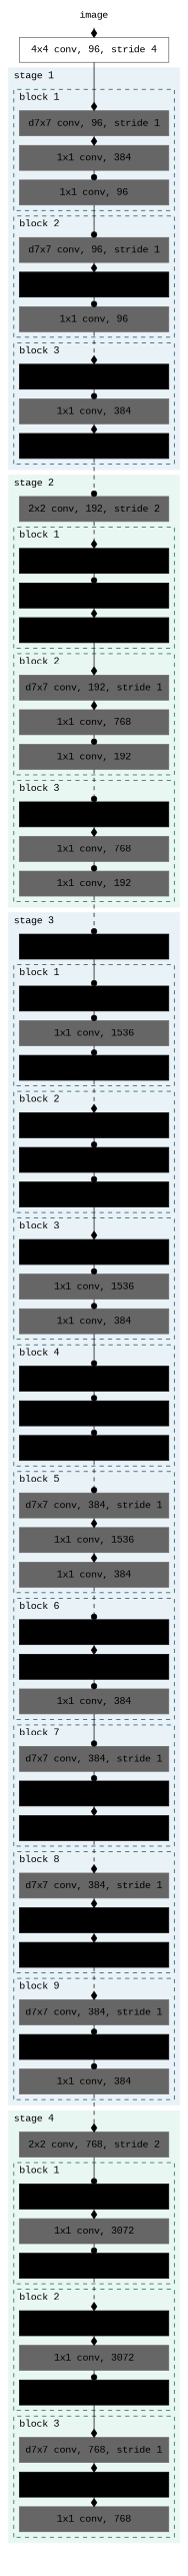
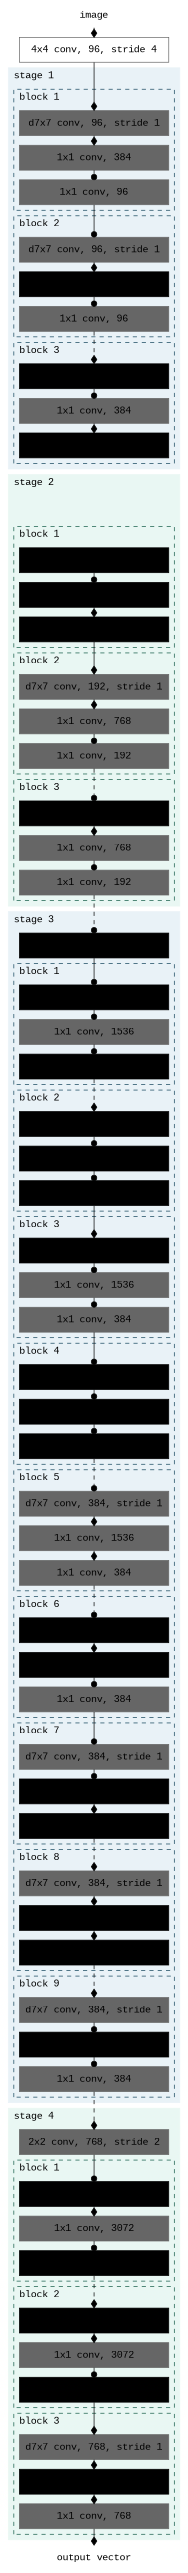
  digraph {
    fontname="Liberation Mono"
    labeljust=left
    ranksep=0.2
    node [color=gray40 fixedsize=true fontname="Liberation Mono" shape=box style=filled]
    edge [arrowhead=dot fontname="Liberation Mono" style=dashed]
    n1 [label="d7x7 conv, 96, stride 1" width=3]
    n2 [label="1x1 conv, 384" width=3]
    n3 [label="1x1 conv, 96" width=3]
    n4 [label="d7x7 conv, 96, stride 1" width=3]
    n5 [color=black label="1x1 conv, 384" width=3]
    n6 [label="1x1 conv, 96" width=3]
    n7 [color=black label="d7x7 conv, 96, stride 1" width=3]
    n8 [label="1x1 conv, 384" width=3]
    n9 [color=black label="1x1 conv, 96" width=3]
    n10 [color=black label="d7x7 conv, 192, stride 1" width=3]
    n11 [color=black label="1x1 conv, 768" width=3]
    n12 [color=black label="1x1 conv, 192" width=3]
    n13 [label="d7x7 conv, 192, stride 1" width=3]
    n14 [label="1x1 conv, 768" width=3]
    n15 [label="1x1 conv, 192" width=3]
    n16 [color=black label="d7x7 conv, 192, stride 1" width=3]
    n17 [label="1x1 conv, 768" width=3]
    n18 [label="1x1 conv, 192" width=3]
-   n19 [label="2x2 conv, 192, stride 2" width=3]
    n20 [color=black label="d7x7 conv, 384, stride 1" width=3]
    n21 [label="1x1 conv, 1536" width=3]
    n22 [color=black label="1x1 conv, 384" width=3]
    n23 [color=black label="d7x7 conv, 384, stride 1" width=3]
    n24 [color=black label="1x1 conv, 1536" width=3]
    n25 [color=black label="1x1 conv, 384" width=3]
    n26 [color=black label="d7x7 conv, 384, stride 1" width=3]
    n27 [label="1x1 conv, 1536" width=3]
    n28 [label="1x1 conv, 384" width=3]
    n29 [color=black label="d7x7 conv, 384, stride 1" width=3]
    n30 [color=black label="1x1 conv, 1536" width=3]
    n31 [color=black label="1x1 conv, 384" width=3]
    n32 [label="d7x7 conv, 384, stride 1" width=3]
    n33 [label="1x1 conv, 1536" width=3]
    n34 [label="1x1 conv, 384" width=3]
    n35 [color=black label="d7x7 conv, 384, stride 1" width=3]
    n36 [color=black label="1x1 conv, 1536" width=3]
    n37 [label="1x1 conv, 384" width=3]
    n38 [label="d7x7 conv, 384, stride 1" width=3]
    n39 [color=black label="1x1 conv, 1536" width=3]
    n40 [color=black label="1x1 conv, 384" width=3]
    n41 [label="d7x7 conv, 384, stride 1" width=3]
    n42 [color=black label="1x1 conv, 1536" width=3]
    n43 [color=black label="1x1 conv, 384" width=3]
    n44 [label="d7x7 conv, 384, stride 1" width=3]
    n45 [color=black label="1x1 conv, 1536" width=3]
    n46 [label="1x1 conv, 384" width=3]
    n47 [color=black label="2x2 conv, 384, stride 2" width=3]
    n48 [color=black label="d7x7 conv, 768, stride 1" width=3]
    n49 [label="1x1 conv, 3072" width=3]
    n50 [color=black label="1x1 conv, 768" width=3]
    n51 [color=black label="d7x7 conv, 768, stride 1" width=3]
    n52 [label="1x1 conv, 3072" width=3]
    n53 [color=black label="1x1 conv, 768" width=3]
    n54 [label="d7x7 conv, 768, stride 1" width=3]
    n55 [color=black label="1x1 conv, 3072" width=3]
    n56 [label="1x1 conv, 768" width=3]
    n57 [label="2x2 conv, 768, stride 2" width=3]
+   n58 [label="output vector" shape=plaintext width=3 style=""]
    n59 [color=black label=image shape=plaintext width=3 style=""]
    n60 [label="4x4 conv, 96, stride 4" width=3 style=""]
    subgraph cluster_1 {
      color="#e9f2f7"
      label="stage 1\l"
      style=filled
      subgraph cluster_2 {
        color="#0f4158"
        label="block 1\l"
        style=dashed
        n1
        n2
        n3
      }
      subgraph cluster_3 {
        color="#0f4158"
        label="block 2\l"
        style=dashed
        n4
        n5
        n6
      }
      subgraph cluster_4 {
        color="#0f4158"
        label="block 3\l"
        style=dashed
        n7
        n8
        n9
      }
    }
    subgraph cluster_5 {
      color="#e9f7f3"
      label="stage 2\l"
      style=filled
-     n19
      subgraph cluster_6 {
        color="#0f5844"
        label="block 1\l"
        style=dashed
        n10
        n11
        n12
      }
      subgraph cluster_7 {
        color="#0f5844"
        label="block 2\l"
        style=dashed
        n13
        n14
        n15
      }
      subgraph cluster_8 {
        color="#0f5844"
        label="block 3\l"
        style=dashed
        n16
        n17
        n18
      }
    }
    subgraph cluster_9 {
      color="#e9f2f7"
      label="stage 3\l"
      style=filled
      n47
      subgraph cluster_10 {
        color="#0f4158"
        label="block 1\l"
        style=dashed
        n20
        n21
        n22
      }
      subgraph cluster_11 {
        color="#0f4158"
        label="block 2\l"
        style=dashed
        n23
        n24
        n25
      }
      subgraph cluster_12 {
        color="#0f4158"
        label="block 3\l"
        style=dashed
        n26
        n27
        n28
      }
      subgraph cluster_13 {
        color="#0f4158"
        label="block 4\l"
        style=dashed
        n29
        n30
        n31
      }
      subgraph cluster_14 {
        color="#0f4158"
        label="block 5\l"
        style=dashed
        n32
        n33
        n34
      }
      subgraph cluster_15 {
        color="#0f4158"
        label="block 6\l"
        style=dashed
        n35
        n36
        n37
      }
      subgraph cluster_16 {
        color="#0f4158"
        label="block 7\l"
        style=dashed
        n38
        n39
        n40
      }
      subgraph cluster_17 {
        color="#0f4158"
        label="block 8\l"
        style=dashed
        n41
        n42
        n43
      }
      subgraph cluster_18 {
        color="#0f4158"
        label="block 9\l"
        style=dashed
        n44
        n45
        n46
      }
    }
    subgraph cluster_19 {
      color="#e9f7f3"
      label="stage 4\l"
      style=filled
      n57
      subgraph cluster_20 {
        color="#0f5844"
        label="block 1\l"
        style=dashed
        n48
        n49
        n50
      }
      subgraph cluster_21 {
        color="#0f5844"
        label="block 2\l"
        style=dashed
        n51
        n52
        n53
      }
      subgraph cluster_22 {
        color="#0f5844"
        label="block 3\l"
        style=dashed
        n54
        n55
        n56
      }
    }
    n1 -> n2 [arrowhead=diamond style=solid]
    n2 -> n3
    n3 -> n4 [style=solid]
    n4 -> n5 [arrowhead=diamond]
    n5 -> n6
    n6 -> n7 [arrowhead=diamond]
    n7 -> n8
    n8 -> n9 [arrowhead=diamond]
-   n9 -> n19
    n10 -> n11
    n11 -> n12 [arrowhead=diamond style=solid]
    n12 -> n13 [arrowhead=diamond style=solid]
    n13 -> n14 [arrowhead=diamond]
    n14 -> n15
    n15 -> n16
    n16 -> n17 [arrowhead=diamond style=solid]
    n17 -> n18
    n18 -> n47
-   n19 -> n10 [arrowhead=diamond]
    n20 -> n21 [style=solid]
    n21 -> n22
    n22 -> n23 [arrowhead=diamond]
    n23 -> n24 [style=solid]
    n24 -> n25
    n25 -> n26 [arrowhead=diamond style=solid]
    n26 -> n27 [style=solid]
    n27 -> n28 [style=solid]
    n28 -> n29 [style=solid]
    n29 -> n30 [style=solid]
    n30 -> n31 [style=solid]
    n31 -> n32
    n32 -> n33 [arrowhead=diamond style=solid]
    n33 -> n34 [arrowhead=diamond]
    n34 -> n35
    n35 -> n36 [arrowhead=diamond]
    n36 -> n37
    n37 -> n38 [style=solid]
    n38 -> n39 [style=solid]
    n39 -> n40 [arrowhead=diamond style=solid]
    n40 -> n41 [arrowhead=diamond]
    n41 -> n42 [arrowhead=diamond style=solid]
    n42 -> n43 [arrowhead=diamond style=solid]
    n43 -> n44 [arrowhead=diamond]
    n44 -> n45 [style=solid]
    n45 -> n46 [style=solid]
    n46 -> n57 [arrowhead=diamond]
    n47 -> n20 [style=solid]
    n48 -> n49 [arrowhead=diamond]
    n49 -> n50 [style=solid]
    n50 -> n51 [arrowhead=diamond]
    n51 -> n52 [arrowhead=diamond]
    n52 -> n53
    n53 -> n54 [arrowhead=diamond style=solid]
    n54 -> n55 [arrowhead=diamond]
    n55 -> n56 [arrowhead=diamond style=solid]
+   n56 -> n58 [arrowhead=diamond style=solid]
    n57 -> n48 [style=solid]
    n59 -> n60 [arrowhead=diamond]
    n60 -> n1 [arrowhead=diamond style=solid]
  }
